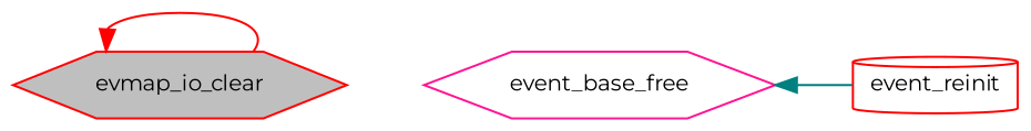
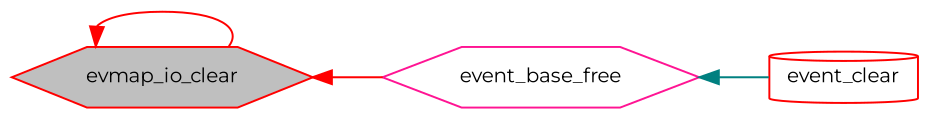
  digraph {
    fontname=Montserrat
    rankdir=LR
    node [color=red fillcolor=white fontname=Montserrat fontsize=10 shape=hexagon style=filled]
    edge [color=red dir=back fontname=Montserrat fontsize=10 labelfontname=Helvetica labelfontsize=10 style=solid]
    n1 [fillcolor=grey75 fontcolor=black height=0.2 label=evmap_io_clear width=0.4]
    n2 [color=deeppink height=0.2 label=event_base_free width=0.4]
-   n3 [height=0.2 label=event_reinit shape=cylinder width=0.4]
+   n3 [height=0.2 label=event_clear shape=cylinder width=0.4]
    n1 -> n1
+   n1 -> n2
    n2 -> n3 [color=teal]
  }
